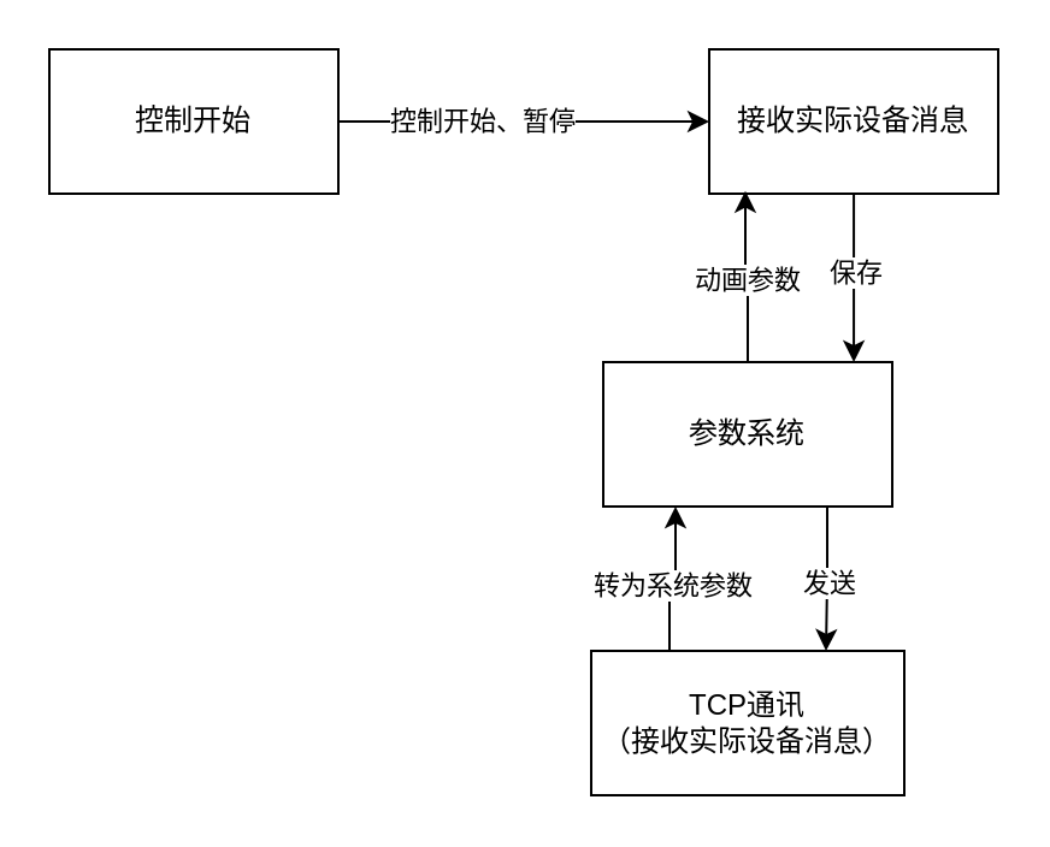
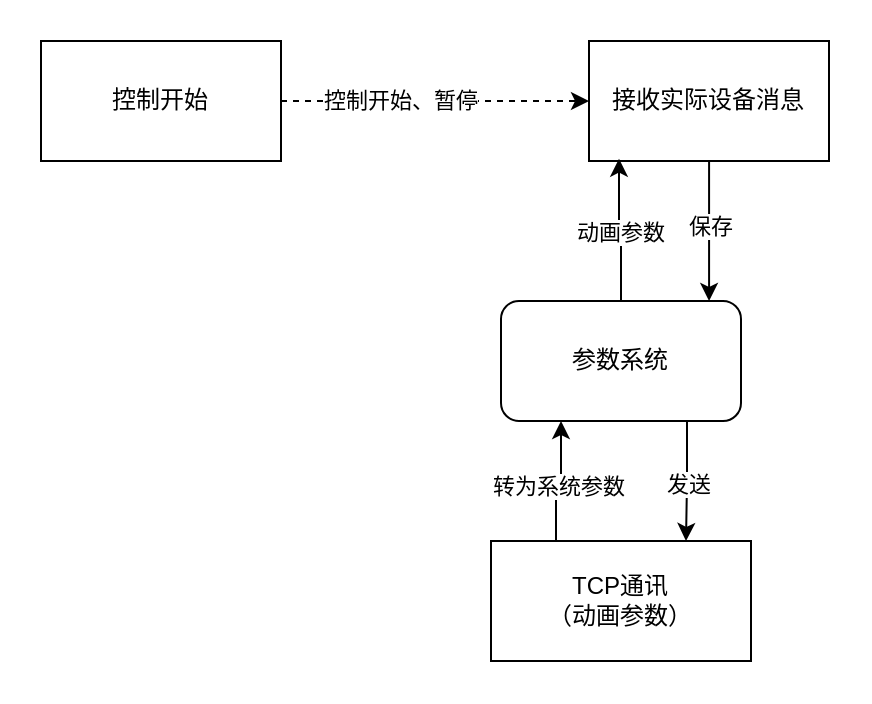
  <mxCell id="0" />
  <mxCell id="1" parent="0" />
  <mxCell id="2" value="接收实际设备消息" style="rounded=0;whiteSpace=wrap;html=1;" vertex="1" parent="1"><mxGeometry x="294" y="20" width="120" height="60" as="geometry" /></mxCell>
  <mxCell id="3" value="" style="edgeStyle=orthogonalEdgeStyle;rounded=0;orthogonalLoop=1;jettySize=auto;html=1;entryX=0.125;entryY=0.981;entryDx=0;entryDy=0;entryPerimeter=0;" edge="1" parent="1" source="7" target="2"><mxGeometry relative="1" as="geometry" /></mxCell>
  <mxCell id="4" value="动画参数" style="edgeLabel;html=1;align=center;verticalAlign=middle;resizable=0;points=[];" vertex="1" connectable="0" parent="3"><mxGeometry relative="1" as="geometry"><mxPoint as="offset" /></mxGeometry></mxCell>
  <mxCell id="5" style="edgeStyle=orthogonalEdgeStyle;rounded=0;orthogonalLoop=1;jettySize=auto;html=1;exitX=0.75;exitY=1;exitDx=0;exitDy=0;entryX=0.75;entryY=0;entryDx=0;entryDy=0;" edge="1" parent="1" source="7" target="10"><mxGeometry relative="1" as="geometry"><Array as="points"><mxPoint x="343" y="210" /><mxPoint x="343" y="240" /></Array></mxGeometry></mxCell>
  <mxCell id="6" value="发送" style="edgeLabel;html=1;align=center;verticalAlign=middle;resizable=0;points=[];" vertex="1" connectable="0" parent="5"><mxGeometry x="0.073" y="1" relative="1" as="geometry"><mxPoint as="offset" /></mxGeometry></mxCell>
- <mxCell id="7" value="参数系统" style="rounded=0;whiteSpace=wrap;html=1;" vertex="1" parent="1"><mxGeometry x="250" y="150" width="120" height="60" as="geometry" /></mxCell>
+ <mxCell id="7" value="参数系统" style="whiteSpace=wrap;html=1;rounded=1;" vertex="1" parent="1"><mxGeometry x="250" y="150" width="120" height="60" as="geometry" /></mxCell>
  <mxCell id="8" style="edgeStyle=orthogonalEdgeStyle;rounded=0;orthogonalLoop=1;jettySize=auto;html=1;exitX=0.25;exitY=0;exitDx=0;exitDy=0;entryX=0.25;entryY=1;entryDx=0;entryDy=0;" edge="1" parent="1" source="10" target="7"><mxGeometry relative="1" as="geometry" /></mxCell>
  <mxCell id="9" value="转为系统参数" style="edgeLabel;html=1;align=center;verticalAlign=middle;resizable=0;points=[];" vertex="1" connectable="0" parent="8"><mxGeometry x="-0.1" y="-1" relative="1" as="geometry"><mxPoint as="offset" /></mxGeometry></mxCell>
- <mxCell id="10" value="TCP通讯&lt;div&gt;（接收实际设备消息）&lt;/div&gt;" style="rounded=0;whiteSpace=wrap;html=1;" vertex="1" parent="1"><mxGeometry x="245" y="270" width="130" height="60" as="geometry" /></mxCell>
- <mxCell id="11" value="" style="edgeStyle=orthogonalEdgeStyle;rounded=0;orthogonalLoop=1;jettySize=auto;html=1;" edge="1" parent="1" source="13" target="2"><mxGeometry relative="1" as="geometry" /></mxCell>
+ <mxCell id="10" value="TCP通讯&lt;div&gt;（动画参数）&lt;/div&gt;" style="rounded=0;whiteSpace=wrap;html=1;" vertex="1" parent="1"><mxGeometry x="245" y="270" width="130" height="60" as="geometry" /></mxCell>
+ <mxCell id="11" value="" style="edgeStyle=orthogonalEdgeStyle;rounded=0;orthogonalLoop=1;jettySize=auto;html=1;dashed=1;" edge="1" parent="1" source="13" target="2"><mxGeometry relative="1" as="geometry" /></mxCell>
  <mxCell id="12" value="控制开始、暂停" style="edgeLabel;html=1;align=center;verticalAlign=middle;resizable=0;points=[];" vertex="1" connectable="0" parent="11"><mxGeometry x="-0.228" y="1" relative="1" as="geometry"><mxPoint as="offset" /></mxGeometry></mxCell>
  <mxCell id="13" value="控制开始" style="rounded=0;whiteSpace=wrap;html=1;" vertex="1" parent="1"><mxGeometry x="20" y="20" width="120" height="60" as="geometry" /></mxCell>
  <mxCell id="14" style="edgeStyle=orthogonalEdgeStyle;rounded=0;orthogonalLoop=1;jettySize=auto;html=1;entryX=0.867;entryY=0;entryDx=0;entryDy=0;entryPerimeter=0;" edge="1" parent="1" source="2" target="7"><mxGeometry relative="1" as="geometry" /></mxCell>
  <mxCell id="15" value="保存" style="edgeLabel;html=1;align=center;verticalAlign=middle;resizable=0;points=[];" vertex="1" connectable="0" parent="14"><mxGeometry x="-0.095" relative="1" as="geometry"><mxPoint as="offset" /></mxGeometry></mxCell>
